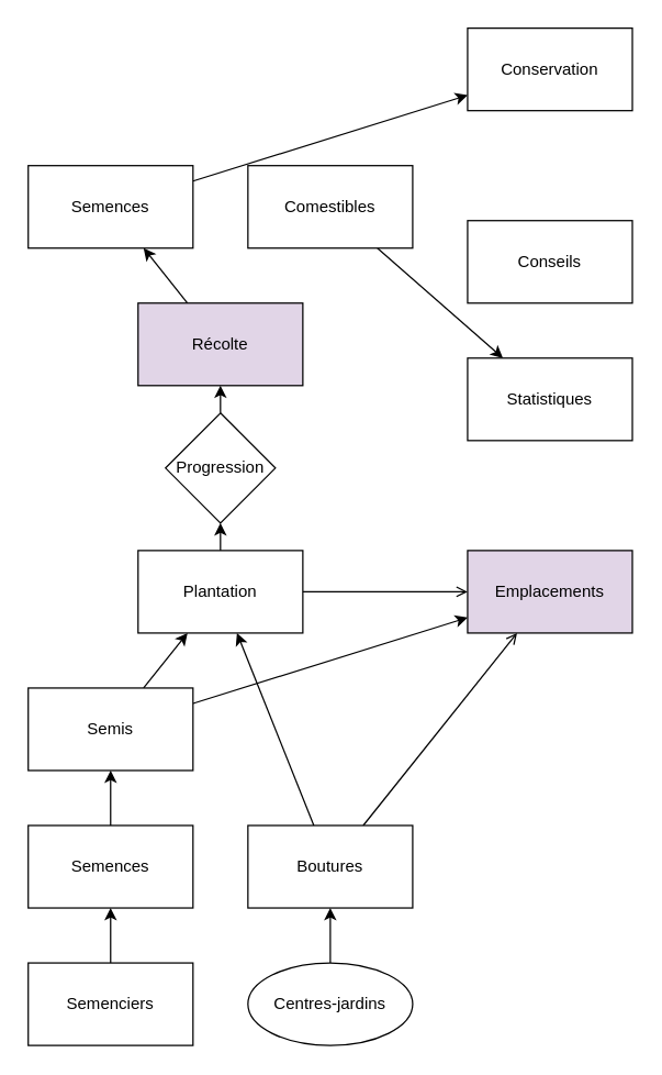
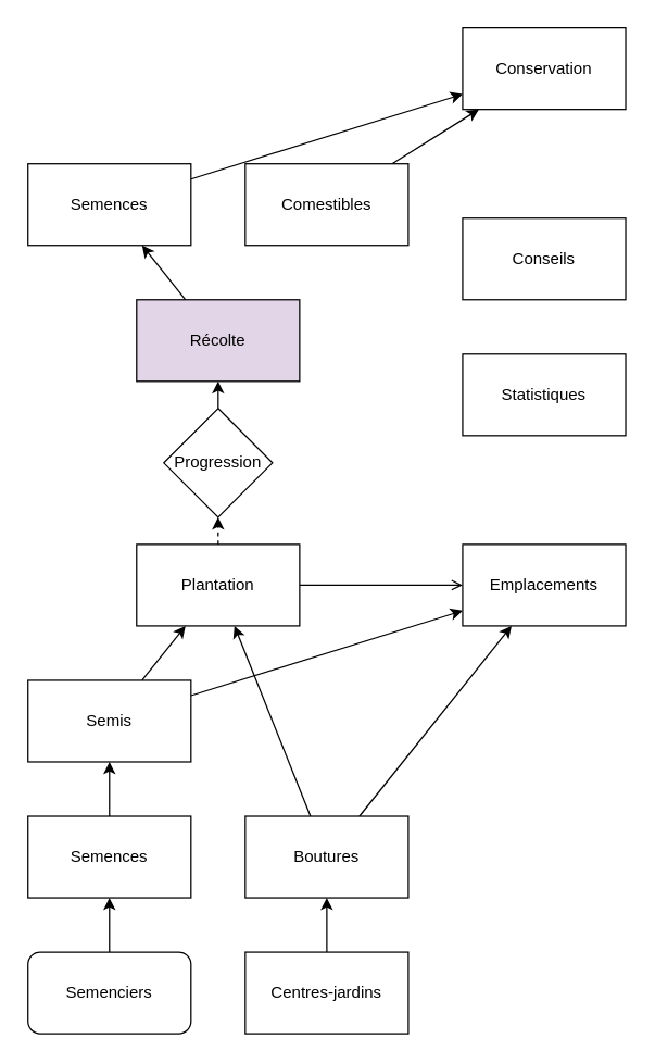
  <mxCell id="0" />
  <mxCell id="1" parent="0" />
  <mxCell id="2" style="edgeStyle=orthogonalEdgeStyle;rounded=0;orthogonalLoop=1;jettySize=auto;html=1;" edge="1" parent="1" source="3" target="7"><mxGeometry relative="1" as="geometry" /></mxCell>
- <mxCell id="3" value="Semenciers" style="rounded=0;whiteSpace=wrap;html=1;" vertex="1" parent="1"><mxGeometry x="20" y="700" width="120" height="60" as="geometry" /></mxCell>
+ <mxCell id="3" value="Semenciers" style="whiteSpace=wrap;html=1;rounded=1;" vertex="1" parent="1"><mxGeometry x="20" y="700" width="120" height="60" as="geometry" /></mxCell>
  <mxCell id="4" style="edgeStyle=orthogonalEdgeStyle;rounded=0;orthogonalLoop=1;jettySize=auto;html=1;" edge="1" parent="1" source="5" target="10"><mxGeometry relative="1" as="geometry" /></mxCell>
- <mxCell id="5" value="Centres-jardins" style="ellipse;whiteSpace=wrap;html=1;" vertex="1" parent="1"><mxGeometry x="180" y="700" width="120" height="60" as="geometry" /></mxCell>
+ <mxCell id="5" value="Centres-jardins" style="rounded=0;whiteSpace=wrap;html=1;" vertex="1" parent="1"><mxGeometry x="180" y="700" width="120" height="60" as="geometry" /></mxCell>
  <mxCell id="6" style="edgeStyle=orthogonalEdgeStyle;rounded=0;orthogonalLoop=1;jettySize=auto;html=1;entryX=0.5;entryY=1;entryDx=0;entryDy=0;" edge="1" parent="1" source="7" target="13"><mxGeometry relative="1" as="geometry" /></mxCell>
  <mxCell id="7" value="Semences" style="rounded=0;whiteSpace=wrap;html=1;" vertex="1" parent="1"><mxGeometry x="20" y="600" width="120" height="60" as="geometry" /></mxCell>
  <mxCell id="8" style="rounded=0;orthogonalLoop=1;jettySize=auto;html=1;" edge="1" parent="1" source="10" target="16"><mxGeometry relative="1" as="geometry" /></mxCell>
- <mxCell id="9" style="edgeStyle=none;rounded=0;orthogonalLoop=1;jettySize=auto;html=1;endArrow=open;" edge="1" parent="1" source="10" target="25"><mxGeometry relative="1" as="geometry" /></mxCell>
+ <mxCell id="9" style="edgeStyle=none;rounded=0;orthogonalLoop=1;jettySize=auto;html=1;" edge="1" parent="1" source="10" target="25"><mxGeometry relative="1" as="geometry" /></mxCell>
  <mxCell id="10" value="Boutures" style="rounded=0;whiteSpace=wrap;html=1;" vertex="1" parent="1"><mxGeometry x="180" y="600" width="120" height="60" as="geometry" /></mxCell>
  <mxCell id="11" style="rounded=0;orthogonalLoop=1;jettySize=auto;html=1;" edge="1" parent="1" source="13" target="16"><mxGeometry relative="1" as="geometry" /></mxCell>
  <mxCell id="12" style="edgeStyle=none;rounded=0;orthogonalLoop=1;jettySize=auto;html=1;" edge="1" parent="1" source="13" target="25"><mxGeometry relative="1" as="geometry" /></mxCell>
  <mxCell id="13" value="Semis" style="rounded=0;whiteSpace=wrap;html=1;" vertex="1" parent="1"><mxGeometry x="20" y="500" width="120" height="60" as="geometry" /></mxCell>
- <mxCell id="14" style="edgeStyle=none;rounded=0;orthogonalLoop=1;jettySize=auto;html=1;" edge="1" parent="1" source="16" target="20"><mxGeometry relative="1" as="geometry" /></mxCell>
+ <mxCell id="14" style="edgeStyle=none;rounded=0;orthogonalLoop=1;jettySize=auto;html=1;dashed=1;" edge="1" parent="1" source="16" target="20"><mxGeometry relative="1" as="geometry" /></mxCell>
  <mxCell id="15" style="edgeStyle=none;rounded=0;orthogonalLoop=1;jettySize=auto;html=1;entryX=0;entryY=0.5;entryDx=0;entryDy=0;endArrow=open;" edge="1" parent="1" source="16" target="25"><mxGeometry relative="1" as="geometry" /></mxCell>
  <mxCell id="16" value="Plantation" style="rounded=0;whiteSpace=wrap;html=1;" vertex="1" parent="1"><mxGeometry x="100" y="400" width="120" height="60" as="geometry" /></mxCell>
  <mxCell id="17" style="edgeStyle=none;rounded=0;orthogonalLoop=1;jettySize=auto;html=1;" edge="1" parent="1" source="18" target="22"><mxGeometry relative="1" as="geometry" /></mxCell>
  <mxCell id="18" value="Récolte" style="rounded=0;whiteSpace=wrap;html=1;fillColor=#e1d5e7;" vertex="1" parent="1"><mxGeometry x="100" y="220" width="120" height="60" as="geometry" /></mxCell>
  <mxCell id="19" style="edgeStyle=none;rounded=0;orthogonalLoop=1;jettySize=auto;html=1;" edge="1" parent="1" source="20" target="18"><mxGeometry relative="1" as="geometry" /></mxCell>
  <mxCell id="20" value="Progression" style="rhombus;whiteSpace=wrap;html=1;" vertex="1" parent="1"><mxGeometry x="120" y="300" width="80" height="80" as="geometry" /></mxCell>
  <mxCell id="21" style="edgeStyle=none;rounded=0;orthogonalLoop=1;jettySize=auto;html=1;" edge="1" parent="1" source="22" target="26"><mxGeometry relative="1" as="geometry" /></mxCell>
  <mxCell id="22" value="Semences" style="rounded=0;whiteSpace=wrap;html=1;" vertex="1" parent="1"><mxGeometry x="20" y="120" width="120" height="60" as="geometry" /></mxCell>
- <mxCell id="23" style="edgeStyle=none;rounded=0;orthogonalLoop=1;jettySize=auto;html=1;" edge="1" parent="1" source="24" target="27"><mxGeometry relative="1" as="geometry" /></mxCell>
+ <mxCell id="23" style="edgeStyle=none;rounded=0;orthogonalLoop=1;jettySize=auto;html=1;" edge="1" parent="1" source="24" target="26"><mxGeometry relative="1" as="geometry" /></mxCell>
  <mxCell id="24" value="Comestibles" style="rounded=0;whiteSpace=wrap;html=1;" vertex="1" parent="1"><mxGeometry x="180" y="120" width="120" height="60" as="geometry" /></mxCell>
- <mxCell id="25" value="Emplacements" style="rounded=0;whiteSpace=wrap;html=1;fillColor=#e1d5e7;" vertex="1" parent="1"><mxGeometry x="340" y="400" width="120" height="60" as="geometry" /></mxCell>
+ <mxCell id="25" value="Emplacements" style="rounded=0;whiteSpace=wrap;html=1;" vertex="1" parent="1"><mxGeometry x="340" y="400" width="120" height="60" as="geometry" /></mxCell>
  <mxCell id="26" value="Conservation" style="rounded=0;whiteSpace=wrap;html=1;" vertex="1" parent="1"><mxGeometry x="340" width="120" height="60" as="geometry" y="20" /></mxCell>
  <mxCell id="27" value="Statistiques" style="rounded=0;whiteSpace=wrap;html=1;" vertex="1" parent="1"><mxGeometry x="340" y="260" width="120" height="60" as="geometry" /></mxCell>
  <mxCell id="28" value="Conseils" style="rounded=0;whiteSpace=wrap;html=1;" vertex="1" parent="1"><mxGeometry x="340" y="160" width="120" height="60" as="geometry" /></mxCell>
